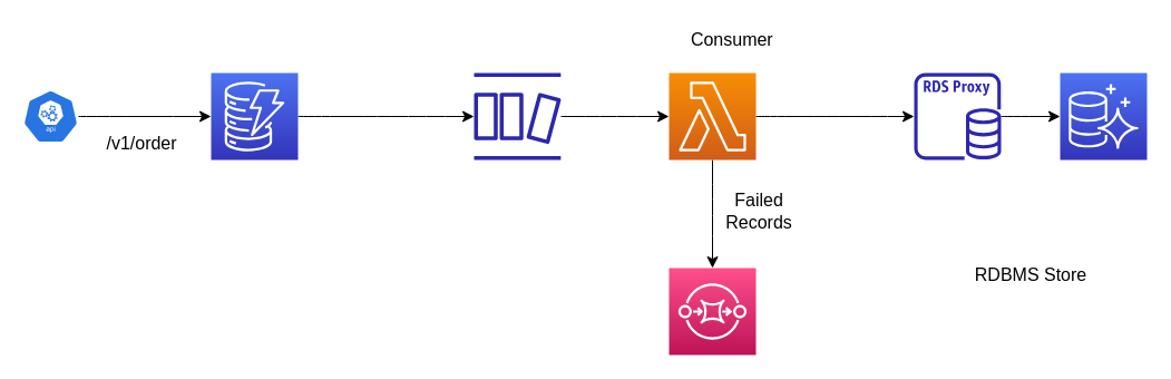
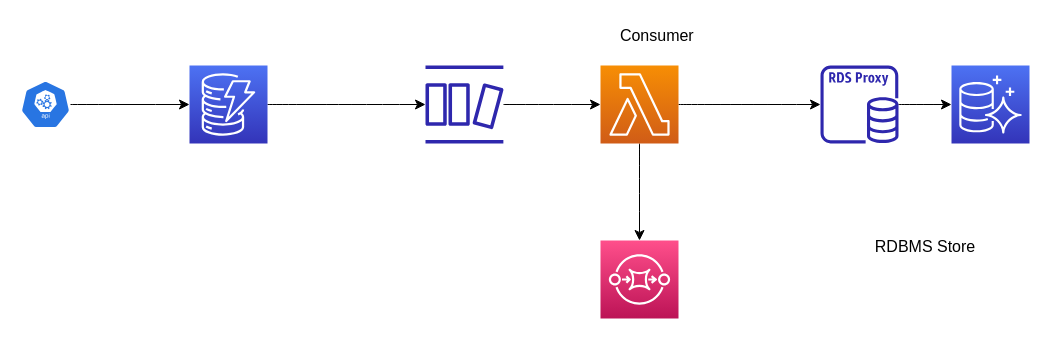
  <mxCell id="0" />
  <mxCell id="1" parent="0" />
  <mxCell id="2" style="edgeStyle=none;curved=1;rounded=0;orthogonalLoop=1;jettySize=auto;html=1;entryX=0;entryY=0.5;entryDx=0;entryDy=0;entryPerimeter=0;fontSize=12;startSize=8;endSize=8;" edge="1" parent="1" source="3" target="5"><mxGeometry relative="1" as="geometry" /></mxCell>
  <mxCell id="3" value="" style="sketch=0;html=1;dashed=0;whitespace=wrap;fillColor=#2875E2;strokeColor=#ffffff;points=[[0.005,0.63,0],[0.1,0.2,0],[0.9,0.2,0],[0.5,0,0],[0.995,0.63,0],[0.72,0.99,0],[0.5,1,0],[0.28,0.99,0]];verticalLabelPosition=bottom;align=center;verticalAlign=top;shape=mxgraph.kubernetes.icon;prIcon=api;fontSize=16;" vertex="1" parent="1"><mxGeometry x="20" y="80" width="50" height="48" as="geometry" /></mxCell>
  <mxCell id="4" style="edgeStyle=none;curved=1;rounded=0;orthogonalLoop=1;jettySize=auto;html=1;fontSize=12;startSize=8;endSize=8;" edge="1" parent="1" source="5" target="7"><mxGeometry relative="1" as="geometry" /></mxCell>
  <mxCell id="5" value="" style="sketch=0;points=[[0,0,0],[0.25,0,0],[0.5,0,0],[0.75,0,0],[1,0,0],[0,1,0],[0.25,1,0],[0.5,1,0],[0.75,1,0],[1,1,0],[0,0.25,0],[0,0.5,0],[0,0.75,0],[1,0.25,0],[1,0.5,0],[1,0.75,0]];outlineConnect=0;fontColor=#232F3E;gradientColor=#4D72F3;gradientDirection=north;fillColor=#3334B9;strokeColor=#ffffff;dashed=0;verticalLabelPosition=bottom;verticalAlign=top;align=center;html=1;fontSize=12;fontStyle=0;aspect=fixed;shape=mxgraph.aws4.resourceIcon;resIcon=mxgraph.aws4.dynamodb;" vertex="1" parent="1"><mxGeometry x="189" y="65" width="78" height="78" as="geometry" /></mxCell>
  <mxCell id="6" style="edgeStyle=none;curved=1;rounded=0;orthogonalLoop=1;jettySize=auto;html=1;entryX=0;entryY=0.5;entryDx=0;entryDy=0;entryPerimeter=0;fontSize=12;startSize=8;endSize=8;" edge="1" parent="1" source="7" target="10"><mxGeometry relative="1" as="geometry" /></mxCell>
  <mxCell id="7" value="" style="sketch=0;outlineConnect=0;fontColor=#232F3E;gradientColor=none;fillColor=#2E27AD;strokeColor=none;dashed=0;verticalLabelPosition=bottom;verticalAlign=top;align=center;html=1;fontSize=12;fontStyle=0;aspect=fixed;pointerEvents=1;shape=mxgraph.aws4.dynamodb_stream;" vertex="1" parent="1"><mxGeometry x="425" y="65" width="78" height="78" as="geometry" /></mxCell>
  <mxCell id="8" style="edgeStyle=none;curved=1;rounded=0;orthogonalLoop=1;jettySize=auto;html=1;exitX=1;exitY=0.5;exitDx=0;exitDy=0;exitPerimeter=0;fontSize=12;startSize=8;endSize=8;" edge="1" parent="1" source="10" target="12"><mxGeometry relative="1" as="geometry" /></mxCell>
  <mxCell id="9" style="edgeStyle=none;curved=1;rounded=0;orthogonalLoop=1;jettySize=auto;html=1;entryX=0.5;entryY=0;entryDx=0;entryDy=0;entryPerimeter=0;fontSize=12;startSize=8;endSize=8;" edge="1" parent="1" source="10" target="14"><mxGeometry relative="1" as="geometry" /></mxCell>
  <mxCell id="10" value="" style="sketch=0;points=[[0,0,0],[0.25,0,0],[0.5,0,0],[0.75,0,0],[1,0,0],[0,1,0],[0.25,1,0],[0.5,1,0],[0.75,1,0],[1,1,0],[0,0.25,0],[0,0.5,0],[0,0.75,0],[1,0.25,0],[1,0.5,0],[1,0.75,0]];outlineConnect=0;fontColor=#232F3E;gradientColor=#F78E04;gradientDirection=north;fillColor=#D05C17;strokeColor=#ffffff;dashed=0;verticalLabelPosition=bottom;verticalAlign=top;align=center;html=1;fontSize=12;fontStyle=0;aspect=fixed;shape=mxgraph.aws4.resourceIcon;resIcon=mxgraph.aws4.lambda;" vertex="1" parent="1"><mxGeometry x="600" y="65" width="78" height="78" as="geometry" /></mxCell>
  <mxCell id="11" style="edgeStyle=none;curved=1;rounded=0;orthogonalLoop=1;jettySize=auto;html=1;entryX=0;entryY=0.5;entryDx=0;entryDy=0;entryPerimeter=0;fontSize=12;startSize=8;endSize=8;" edge="1" parent="1" source="12" target="13"><mxGeometry relative="1" as="geometry" /></mxCell>
  <mxCell id="12" value="" style="sketch=0;outlineConnect=0;fontColor=#232F3E;gradientColor=none;fillColor=#2E27AD;strokeColor=none;dashed=0;verticalLabelPosition=bottom;verticalAlign=top;align=center;html=1;fontSize=12;fontStyle=0;aspect=fixed;pointerEvents=1;shape=mxgraph.aws4.rds_proxy;" vertex="1" parent="1"><mxGeometry x="820" y="65" width="78" height="78" as="geometry" /></mxCell>
  <mxCell id="13" value="" style="sketch=0;points=[[0,0,0],[0.25,0,0],[0.5,0,0],[0.75,0,0],[1,0,0],[0,1,0],[0.25,1,0],[0.5,1,0],[0.75,1,0],[1,1,0],[0,0.25,0],[0,0.5,0],[0,0.75,0],[1,0.25,0],[1,0.5,0],[1,0.75,0]];outlineConnect=0;fontColor=#232F3E;gradientColor=#4D72F3;gradientDirection=north;fillColor=#3334B9;strokeColor=#ffffff;dashed=0;verticalLabelPosition=bottom;verticalAlign=top;align=center;html=1;fontSize=12;fontStyle=0;aspect=fixed;shape=mxgraph.aws4.resourceIcon;resIcon=mxgraph.aws4.aurora;" vertex="1" parent="1"><mxGeometry x="951" y="65" width="78" height="78" as="geometry" /></mxCell>
  <mxCell id="14" value="" style="sketch=0;points=[[0,0,0],[0.25,0,0],[0.5,0,0],[0.75,0,0],[1,0,0],[0,1,0],[0.25,1,0],[0.5,1,0],[0.75,1,0],[1,1,0],[0,0.25,0],[0,0.5,0],[0,0.75,0],[1,0.25,0],[1,0.5,0],[1,0.75,0]];outlineConnect=0;fontColor=#232F3E;gradientColor=#FF4F8B;gradientDirection=north;fillColor=#BC1356;strokeColor=#ffffff;dashed=0;verticalLabelPosition=bottom;verticalAlign=top;align=center;html=1;fontSize=12;fontStyle=0;aspect=fixed;shape=mxgraph.aws4.resourceIcon;resIcon=mxgraph.aws4.sqs;" vertex="1" parent="1"><mxGeometry x="600" y="240" width="78" height="78" as="geometry" /></mxCell>
- <mxCell id="15" value="/v1/order" style="text;html=1;strokeColor=none;fillColor=none;align=center;verticalAlign=middle;whiteSpace=wrap;rounded=0;fontSize=16;" vertex="1" parent="1"><mxGeometry x="97" y="113" width="60" height="30" as="geometry" /></mxCell>
  <mxCell id="16" value="Consumer&amp;nbsp;" style="text;html=1;strokeColor=none;fillColor=none;align=center;verticalAlign=middle;whiteSpace=wrap;rounded=0;fontSize=16;" vertex="1" parent="1"><mxGeometry x="629" y="20" width="60" height="30" as="geometry" /></mxCell>
- <mxCell id="17" value="Failed Records" style="text;html=1;strokeColor=none;fillColor=none;align=center;verticalAlign=middle;whiteSpace=wrap;rounded=0;fontSize=16;" vertex="1" parent="1"><mxGeometry x="651" y="174" width="60" height="30" as="geometry" /></mxCell>
  <mxCell id="18" value="RDBMS Store" style="text;html=1;strokeColor=none;fillColor=none;align=center;verticalAlign=middle;whiteSpace=wrap;rounded=0;fontSize=16;" vertex="1" parent="1"><mxGeometry x="870" y="231" width="110" height="30" as="geometry" /></mxCell>
